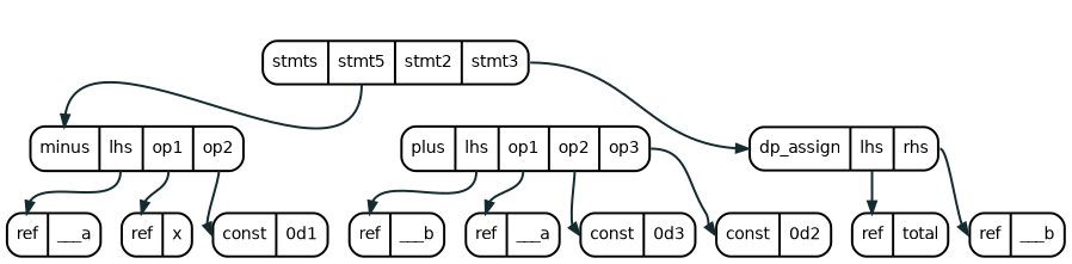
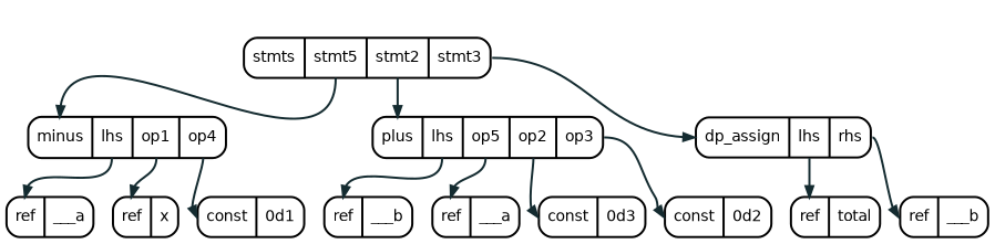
  digraph {
    fontname=helvetica
    rankdir=TB
    node [fontname=helvetica penwidth=2 shape=record style=rounded]
    edge [arrowhead=normal color="#142b30" fontname=helvetica headport=a penwidth=2 tailport=l]
-   n1 [label="<a> minus | <l> lhs  | <r1> op1 | <r2> op2 "]
+   n1 [label="<a> minus | <l> lhs  | <r1> op1 | <r2> op4 "]
    n2 [label="<a> ref   | <l> ___a"]
    n3 [label="<a> ref   | <l> x"]
    n4 [label="<a> const | <l> 0d1"]
-   n5 [label="<a> plus | <l> lhs  | <r1> op1 | <r2> op2 | <r3> op3 "]
+   n5 [label="<a> plus | <l> lhs  | <r1> op5 | <r2> op2 | <r3> op3 "]
    n6 [label="<a> ref   | <l> ___b"]
    n7 [label="<a> ref   | <l> ___a"]
    n8 [label="<a> const | <l> 0d3"]
    n9 [label="<a> const | <l> 0d2"]
    n10 [label="<a> dp_assign | <l> lhs  | <r> rhs"]
    n11 [label="<a> ref   | <l> total"]
    n12 [label="<a> ref   | <l> ___b"]
    n13 [label="<a> stmts | <s1> stmt5 | <s2> stmt2 | <s3> stmt3"]
    n1 -> n2
    n1 -> n3 [tailport=r1]
    n1 -> n4 [tailport=r2]
    n5 -> n6
    n5 -> n7 [tailport=r1]
    n5 -> n8 [tailport=r2]
    n5 -> n9 [tailport=r3]
    n10 -> n11
    n10 -> n12 [tailport=r]
    n13 -> n1 [tailport=s1]
+   n13 -> n5 [tailport=s2]
    n13 -> n10 [tailport=s3]
  }
